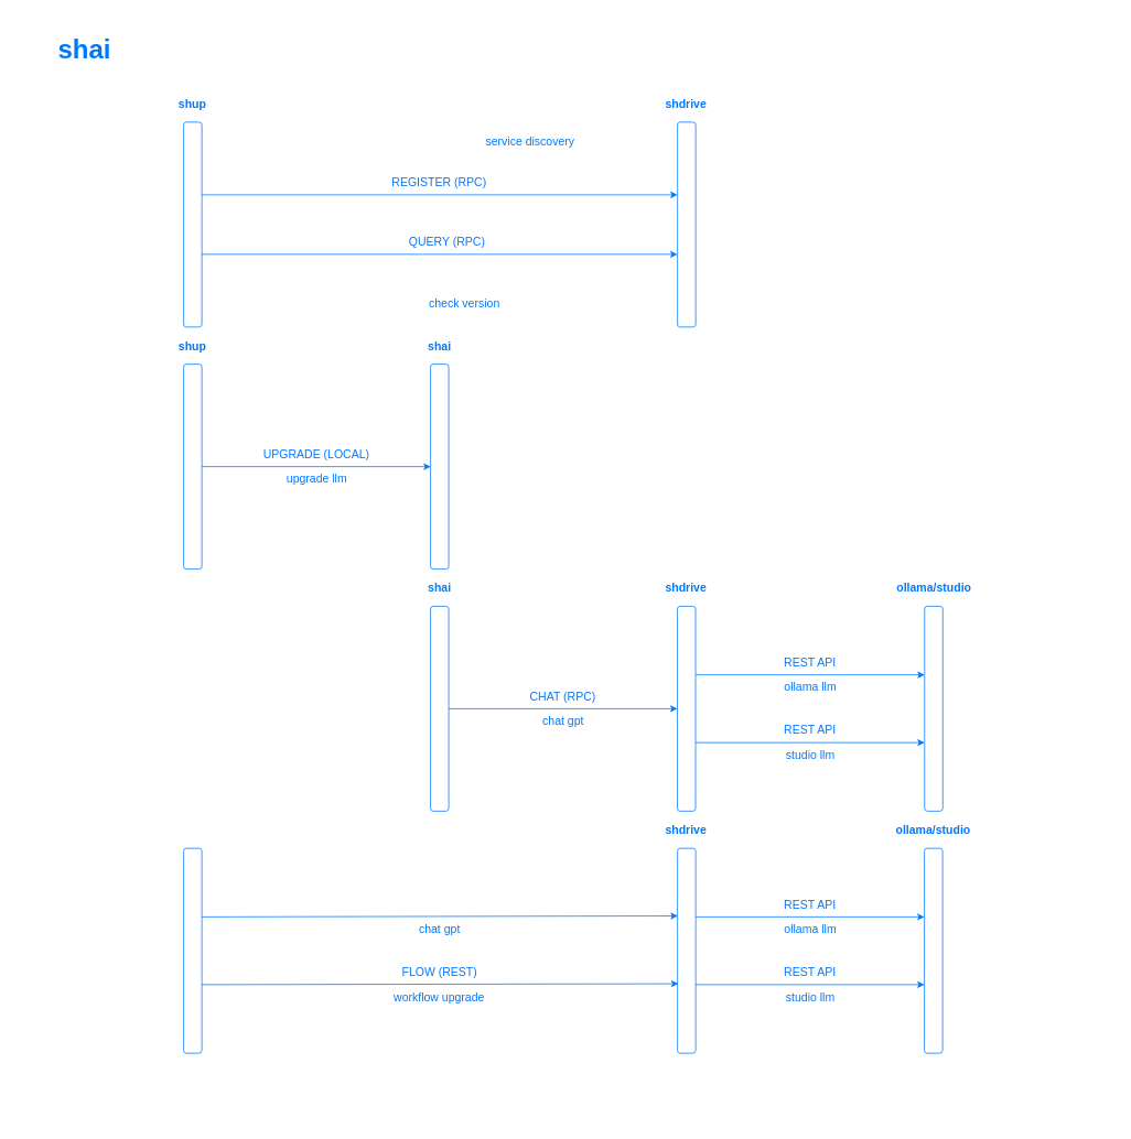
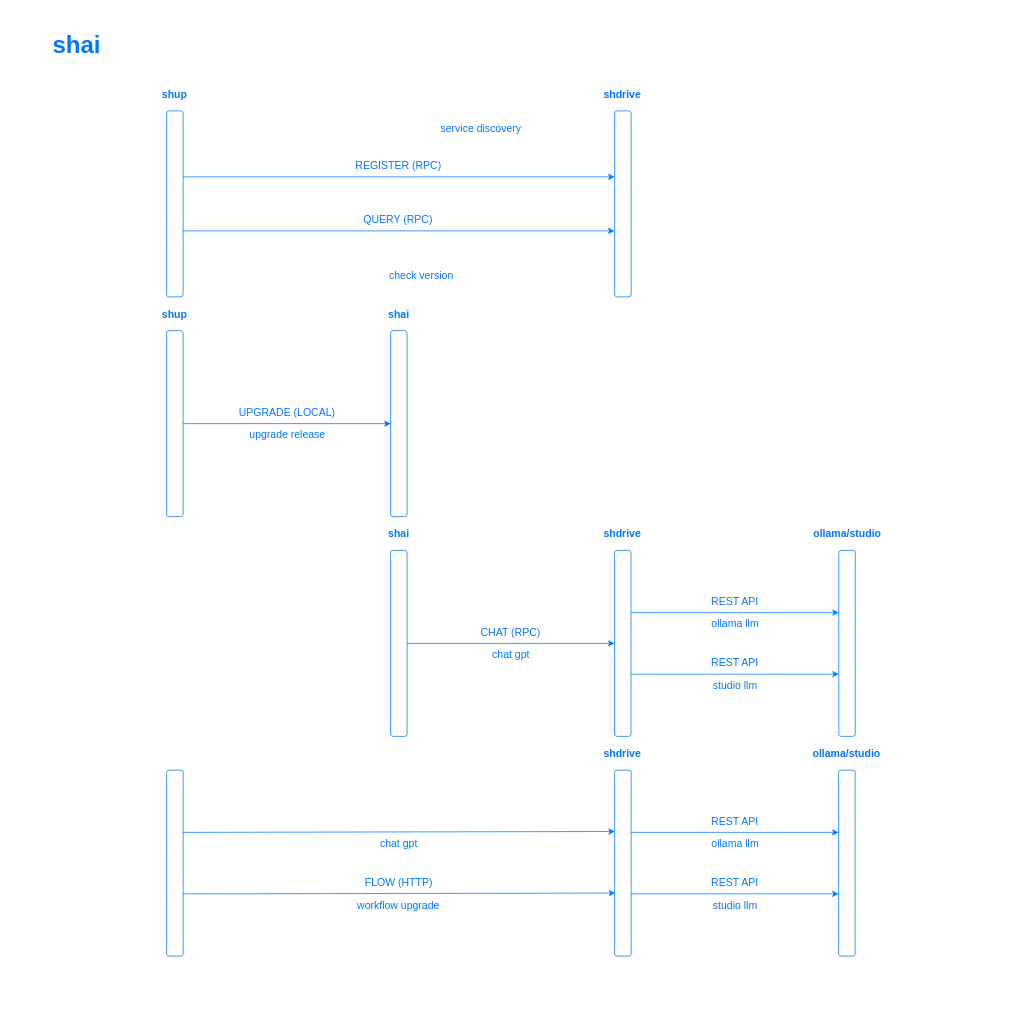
  <mxCell id="0" />
  <mxCell id="1" parent="0" />
  <mxCell id="2" value="" style="rounded=0;whiteSpace=wrap;html=1;strokeColor=none;fillColor=#FFFFFF;" parent="1" vertex="1"><mxGeometry x="20" y="20" width="1326" height="1336" as="geometry" /></mxCell>
  <mxCell id="3" value="&lt;font color=&quot;#0077ff&quot; style=&quot;&quot;&gt;&lt;br&gt;&lt;/font&gt;" style="rounded=1;whiteSpace=wrap;html=1;strokeColor=#0077FF;fillColor=none;shadow=0;" parent="1" vertex="1"><mxGeometry x="221.65" y="440" width="22" height="248" as="geometry" /></mxCell>
  <mxCell id="4" value="shai" style="text;html=1;strokeColor=none;fillColor=none;align=center;verticalAlign=middle;whiteSpace=wrap;rounded=0;fontSize=32;fontStyle=1;fontColor=#0077FF;" parent="1" vertex="1"><mxGeometry y="20" width="130" height="77.5" as="geometry" x="37" /></mxCell>
  <mxCell id="5" value="&lt;font color=&quot;#0077ff&quot; style=&quot;&quot;&gt;&lt;br&gt;&lt;/font&gt;" style="rounded=1;whiteSpace=wrap;html=1;strokeColor=#0077FF;fillColor=none;shadow=0;" parent="1" vertex="1"><mxGeometry x="520.26" y="440" width="22" height="248" as="geometry" /></mxCell>
  <mxCell id="6" value="" style="endArrow=classic;html=1;fontSize=14;fontColor=#0077FF;exitX=1;exitY=0.5;exitDx=0;exitDy=0;strokeColor=#0077FF;entryX=0;entryY=0.5;entryDx=0;entryDy=0;" parent="1" edge="1"><mxGeometry width="50" height="50" relative="1" as="geometry"><mxPoint x="243.41" y="235" as="sourcePoint" /><mxPoint x="819.02" y="235" as="targetPoint" /></mxGeometry></mxCell>
  <mxCell id="7" value="&lt;span style=&quot;color: rgb(0, 119, 255); font-size: 14px;&quot;&gt;REGISTER (RPC)&lt;/span&gt;" style="text;html=1;strokeColor=none;fillColor=none;align=center;verticalAlign=middle;whiteSpace=wrap;rounded=0;" parent="1" vertex="1"><mxGeometry x="466.26" y="205" width="130.01" height="30" as="geometry" /></mxCell>
  <mxCell id="8" value="&lt;font color=&quot;#0077ff&quot;&gt;&lt;span style=&quot;font-size: 14px;&quot;&gt;service discovery&lt;/span&gt;&lt;/font&gt;" style="text;html=1;strokeColor=none;fillColor=none;align=center;verticalAlign=middle;whiteSpace=wrap;rounded=0;" parent="1" vertex="1"><mxGeometry x="582.32" y="155" width="117.89" height="30" as="geometry" /></mxCell>
  <mxCell id="9" value="" style="endArrow=classic;html=1;fontSize=14;fontColor=#0077FF;exitX=1;exitY=0.5;exitDx=0;exitDy=0;strokeColor=#0077FF;entryX=0.011;entryY=0.121;entryDx=0;entryDy=0;entryPerimeter=0;" parent="1" edge="1"><mxGeometry width="50" height="50" relative="1" as="geometry"><mxPoint x="243.65" y="564" as="sourcePoint" /><mxPoint x="520.502" y="564.008" as="targetPoint" /></mxGeometry></mxCell>
  <mxCell id="10" value="&lt;span style=&quot;color: rgb(0, 119, 255); font-size: 14px;&quot;&gt;UPGRADE (LOCAL)&lt;/span&gt;" style="text;html=1;strokeColor=none;fillColor=none;align=center;verticalAlign=middle;whiteSpace=wrap;rounded=0;" parent="1" vertex="1"><mxGeometry x="313.84" y="534" width="137.37" height="30" as="geometry" /></mxCell>
- <mxCell id="11" value="&lt;span style=&quot;color: rgb(0, 119, 255); font-size: 14px;&quot;&gt;upgrade llm&lt;/span&gt;" style="text;html=1;strokeColor=none;fillColor=none;align=center;verticalAlign=middle;whiteSpace=wrap;rounded=0;" parent="1" vertex="1"><mxGeometry x="329.77" y="564" width="105.5" height="30" as="geometry" /></mxCell>
+ <mxCell id="11" value="&lt;span style=&quot;color: rgb(0, 119, 255); font-size: 14px;&quot;&gt;upgrade release&lt;/span&gt;" style="text;html=1;strokeColor=none;fillColor=none;align=center;verticalAlign=middle;whiteSpace=wrap;rounded=0;" parent="1" vertex="1"><mxGeometry x="329.77" y="564" width="105.5" height="30" as="geometry" /></mxCell>
  <mxCell id="12" value="&lt;font color=&quot;#0077ff&quot; style=&quot;&quot;&gt;&lt;br&gt;&lt;/font&gt;" style="rounded=1;whiteSpace=wrap;html=1;strokeColor=#0077FF;fillColor=none;shadow=0;" parent="1" vertex="1"><mxGeometry x="520.26" y="733" width="22" height="248" as="geometry" /></mxCell>
  <mxCell id="13" value="&lt;font color=&quot;#0077ff&quot; style=&quot;&quot;&gt;&lt;br&gt;&lt;/font&gt;" style="rounded=1;whiteSpace=wrap;html=1;strokeColor=#0077FF;fillColor=none;shadow=0;" parent="1" vertex="1"><mxGeometry x="818.87" y="733" width="22" height="248" as="geometry" /></mxCell>
  <mxCell id="14" value="" style="endArrow=classic;html=1;fontSize=14;fontColor=#0077FF;exitX=1;exitY=0.5;exitDx=0;exitDy=0;strokeColor=#0077FF;entryX=0.011;entryY=0.121;entryDx=0;entryDy=0;entryPerimeter=0;" parent="1" edge="1"><mxGeometry width="50" height="50" relative="1" as="geometry"><mxPoint x="542.02" y="857" as="sourcePoint" /><mxPoint x="818.872" y="857.008" as="targetPoint" /></mxGeometry></mxCell>
  <mxCell id="15" value="&lt;span style=&quot;color: rgb(0, 119, 255); font-size: 14px;&quot;&gt;CHAT (RPC)&lt;/span&gt;" style="text;html=1;strokeColor=none;fillColor=none;align=center;verticalAlign=middle;whiteSpace=wrap;rounded=0;" parent="1" vertex="1"><mxGeometry x="629.27" y="827" width="103.24" height="30" as="geometry" /></mxCell>
  <mxCell id="16" value="&lt;span style=&quot;color: rgb(0, 119, 255); font-size: 14px;&quot;&gt;chat gpt&lt;/span&gt;" style="text;html=1;strokeColor=none;fillColor=none;align=center;verticalAlign=middle;whiteSpace=wrap;rounded=0;" parent="1" vertex="1"><mxGeometry x="624.82" y="857" width="112.13" height="30" as="geometry" /></mxCell>
  <mxCell id="17" value="&lt;font color=&quot;#0077ff&quot; style=&quot;&quot;&gt;&lt;br&gt;&lt;/font&gt;" style="rounded=1;whiteSpace=wrap;html=1;strokeColor=#0077FF;fillColor=none;shadow=0;" parent="1" vertex="1"><mxGeometry x="819.02" y="1026" width="22" height="248" as="geometry" /></mxCell>
  <mxCell id="18" value="&lt;font color=&quot;#0077ff&quot; style=&quot;&quot;&gt;&lt;br&gt;&lt;/font&gt;" style="rounded=1;whiteSpace=wrap;html=1;strokeColor=#0077FF;fillColor=none;shadow=0;" parent="1" vertex="1"><mxGeometry x="1117.63" y="1026" width="22" height="248" as="geometry" /></mxCell>
  <mxCell id="19" value="ollama/studio" style="text;html=1;strokeColor=none;fillColor=none;align=center;verticalAlign=middle;whiteSpace=wrap;rounded=0;fontStyle=1;dashed=1;fontColor=#0077FF;fontSize=14;" parent="1" vertex="1"><mxGeometry x="1078.32" y="981" width="100.63" height="45" as="geometry" /></mxCell>
  <mxCell id="20" value="" style="endArrow=classic;html=1;fontSize=14;fontColor=#0077FF;exitX=1;exitY=0.5;exitDx=0;exitDy=0;strokeColor=#0077FF;entryX=0.011;entryY=0.121;entryDx=0;entryDy=0;entryPerimeter=0;" parent="1" edge="1"><mxGeometry width="50" height="50" relative="1" as="geometry"><mxPoint x="840.78" y="1109" as="sourcePoint" /><mxPoint x="1117.632" y="1109.008" as="targetPoint" /></mxGeometry></mxCell>
  <mxCell id="21" value="&lt;span style=&quot;color: rgb(0, 119, 255); font-size: 14px;&quot;&gt;REST API&lt;/span&gt;" style="text;html=1;strokeColor=none;fillColor=none;align=center;verticalAlign=middle;whiteSpace=wrap;rounded=0;" parent="1" vertex="1"><mxGeometry x="928.03" y="1079" width="103.24" height="30" as="geometry" /></mxCell>
  <mxCell id="22" value="&lt;span style=&quot;color: rgb(0, 119, 255); font-size: 14px;&quot;&gt;ollama llm&lt;/span&gt;" style="text;html=1;strokeColor=none;fillColor=none;align=center;verticalAlign=middle;whiteSpace=wrap;rounded=0;" parent="1" vertex="1"><mxGeometry x="923.58" y="1109" width="112.13" height="30" as="geometry" /></mxCell>
  <mxCell id="23" value="" style="endArrow=classic;html=1;fontSize=14;fontColor=#0077FF;exitX=1;exitY=0.5;exitDx=0;exitDy=0;strokeColor=#0077FF;entryX=0.011;entryY=0.121;entryDx=0;entryDy=0;entryPerimeter=0;" parent="1" edge="1"><mxGeometry width="50" height="50" relative="1" as="geometry"><mxPoint x="840.78" y="1191" as="sourcePoint" /><mxPoint x="1117.632" y="1191.008" as="targetPoint" /></mxGeometry></mxCell>
  <mxCell id="24" value="&lt;span style=&quot;color: rgb(0, 119, 255); font-size: 14px;&quot;&gt;REST API&lt;/span&gt;" style="text;html=1;strokeColor=none;fillColor=none;align=center;verticalAlign=middle;whiteSpace=wrap;rounded=0;" parent="1" vertex="1"><mxGeometry x="910.97" y="1161" width="137.37" height="30" as="geometry" /></mxCell>
  <mxCell id="25" value="&lt;span style=&quot;color: rgb(0, 119, 255); font-size: 14px;&quot;&gt;studio llm&lt;/span&gt;" style="text;html=1;strokeColor=none;fillColor=none;align=center;verticalAlign=middle;whiteSpace=wrap;rounded=0;" parent="1" vertex="1"><mxGeometry x="926.9" y="1191" width="105.5" height="30" as="geometry" /></mxCell>
  <mxCell id="26" value="&lt;font color=&quot;#0077ff&quot; style=&quot;&quot;&gt;&lt;br&gt;&lt;/font&gt;" style="rounded=1;whiteSpace=wrap;html=1;strokeColor=#0077FF;fillColor=none;shadow=0;" parent="1" vertex="1"><mxGeometry x="221.65" y="1026" width="22" height="248" as="geometry" /></mxCell>
  <mxCell id="27" value="" style="endArrow=classic;html=1;fontSize=14;fontColor=#0077FF;exitX=1;exitY=0.5;exitDx=0;exitDy=0;strokeColor=#0077FF;entryX=0.013;entryY=0.33;entryDx=0;entryDy=0;entryPerimeter=0;" parent="1" target="17" edge="1"><mxGeometry width="50" height="50" relative="1" as="geometry"><mxPoint x="243.41" y="1109" as="sourcePoint" /><mxPoint x="520.262" y="1109.008" as="targetPoint" /></mxGeometry></mxCell>
  <mxCell id="28" value="&lt;span style=&quot;color: rgb(0, 119, 255); font-size: 14px;&quot;&gt;chat gpt&lt;/span&gt;" style="text;html=1;strokeColor=none;fillColor=none;align=center;verticalAlign=middle;whiteSpace=wrap;rounded=0;" parent="1" vertex="1"><mxGeometry x="459.72" y="1109" width="143.08" height="30" as="geometry" /></mxCell>
  <mxCell id="29" value="" style="endArrow=classic;html=1;fontSize=14;fontColor=#0077FF;exitX=1;exitY=0.5;exitDx=0;exitDy=0;strokeColor=#0077FF;entryX=0.044;entryY=0.661;entryDx=0;entryDy=0;entryPerimeter=0;" parent="1" target="17" edge="1"><mxGeometry width="50" height="50" relative="1" as="geometry"><mxPoint x="243.41" y="1191" as="sourcePoint" /><mxPoint x="813.65" y="1191" as="targetPoint" /></mxGeometry></mxCell>
- <mxCell id="30" value="&lt;span style=&quot;color: rgb(0, 119, 255); font-size: 14px;&quot;&gt;FLOW (REST)&lt;/span&gt;" style="text;html=1;strokeColor=none;fillColor=none;align=center;verticalAlign=middle;whiteSpace=wrap;rounded=0;" parent="1" vertex="1"><mxGeometry x="451.56" y="1161" width="159.39" height="30" as="geometry" /></mxCell>
+ <mxCell id="30" value="&lt;span style=&quot;color: rgb(0, 119, 255); font-size: 14px;&quot;&gt;FLOW (HTTP)&lt;/span&gt;" style="text;html=1;strokeColor=none;fillColor=none;align=center;verticalAlign=middle;whiteSpace=wrap;rounded=0;" parent="1" vertex="1"><mxGeometry x="451.56" y="1161" width="159.39" height="30" as="geometry" /></mxCell>
  <mxCell id="31" value="&lt;span style=&quot;color: rgb(0, 119, 255); font-size: 14px;&quot;&gt;workflow upgrade&lt;/span&gt;" style="text;html=1;strokeColor=none;fillColor=none;align=center;verticalAlign=middle;whiteSpace=wrap;rounded=0;" parent="1" vertex="1"><mxGeometry x="459.03" y="1191" width="144.46" height="30" as="geometry" /></mxCell>
  <mxCell id="32" value="&lt;font color=&quot;#0077ff&quot; style=&quot;&quot;&gt;&lt;br&gt;&lt;/font&gt;" style="rounded=1;whiteSpace=wrap;html=1;strokeColor=#0077FF;fillColor=none;shadow=0;" parent="1" vertex="1"><mxGeometry x="819.02" y="147" width="22" height="248" as="geometry" /></mxCell>
  <mxCell id="33" value="shdrive" style="text;html=1;strokeColor=none;fillColor=none;align=center;verticalAlign=middle;whiteSpace=wrap;rounded=0;fontStyle=1;dashed=1;fontColor=#0077FF;fontSize=14;" parent="1" vertex="1"><mxGeometry x="784.41" y="102" width="91.22" height="45" as="geometry" /></mxCell>
  <mxCell id="34" value="&lt;font color=&quot;#0077ff&quot; style=&quot;&quot;&gt;&lt;br&gt;&lt;/font&gt;" style="rounded=1;whiteSpace=wrap;html=1;strokeColor=#0077FF;fillColor=none;shadow=0;" parent="1" vertex="1"><mxGeometry x="221.65" y="147" width="22" height="248" as="geometry" /></mxCell>
  <mxCell id="35" value="shup" style="text;html=1;strokeColor=none;fillColor=none;align=center;verticalAlign=middle;whiteSpace=wrap;rounded=0;fontStyle=1;dashed=1;fontColor=#0077FF;fontSize=14;" parent="1" vertex="1"><mxGeometry x="187.04" y="102" width="91.22" height="45" as="geometry" /></mxCell>
  <mxCell id="36" value="shai" style="text;html=1;strokeColor=none;fillColor=none;align=center;verticalAlign=middle;whiteSpace=wrap;rounded=0;fontStyle=1;dashed=1;fontColor=#0077FF;fontSize=14;" parent="1" vertex="1"><mxGeometry x="485.65" y="395" width="91.22" height="45" as="geometry" /></mxCell>
  <mxCell id="37" value="" style="endArrow=classic;html=1;fontSize=14;fontColor=#0077FF;exitX=1;exitY=0.5;exitDx=0;exitDy=0;strokeColor=#0077FF;entryX=0;entryY=0.5;entryDx=0;entryDy=0;" parent="1" edge="1"><mxGeometry width="50" height="50" relative="1" as="geometry"><mxPoint x="243.26" y="307" as="sourcePoint" /><mxPoint x="818.87" y="307" as="targetPoint" /></mxGeometry></mxCell>
- <mxCell id="38" value="&lt;span style=&quot;color: rgb(0, 119, 255); font-size: 14px;&quot;&gt;QUERY (RPC)&lt;/span&gt;" style="text;html=1;strokeColor=none;fillColor=none;align=center;verticalAlign=middle;whiteSpace=wrap;rounded=0;" parent="1" vertex="1"><mxGeometry x="489.49" y="277" width="103.24" height="30" as="geometry" /></mxCell>
+ <mxCell id="38" value="&lt;span style=&quot;color: rgb(0, 119, 255); font-size: 14px;&quot;&gt;QUERY (RPC)&lt;/span&gt;" style="text;html=1;strokeColor=none;fillColor=none;align=center;verticalAlign=middle;whiteSpace=wrap;rounded=0;" parent="1" vertex="1"><mxGeometry x="479.49" y="277" width="103.24" height="30" as="geometry" /></mxCell>
  <mxCell id="39" value="&lt;span style=&quot;color: rgb(0, 119, 255); font-size: 14px;&quot;&gt;check version&lt;/span&gt;" style="text;html=1;strokeColor=none;fillColor=none;align=center;verticalAlign=middle;whiteSpace=wrap;rounded=0;" parent="1" vertex="1"><mxGeometry x="513.61" y="352" width="95" height="30" as="geometry" /></mxCell>
  <mxCell id="40" value="shai" style="text;html=1;strokeColor=none;fillColor=none;align=center;verticalAlign=middle;whiteSpace=wrap;rounded=0;fontStyle=1;dashed=1;fontColor=#0077FF;fontSize=14;" parent="1" vertex="1"><mxGeometry x="485.65" y="688" width="91.22" height="45" as="geometry" /></mxCell>
  <mxCell id="41" value="shdrive" style="text;html=1;strokeColor=none;fillColor=none;align=center;verticalAlign=middle;whiteSpace=wrap;rounded=0;fontStyle=1;dashed=1;fontColor=#0077FF;fontSize=14;" parent="1" vertex="1"><mxGeometry x="784.41" y="688" width="91.22" height="45" as="geometry" /></mxCell>
  <mxCell id="42" value="shup" style="text;html=1;strokeColor=none;fillColor=none;align=center;verticalAlign=middle;whiteSpace=wrap;rounded=0;fontStyle=1;dashed=1;fontColor=#0077FF;fontSize=14;" parent="1" vertex="1"><mxGeometry x="187.04" y="395" width="91.22" height="45" as="geometry" /></mxCell>
  <mxCell id="43" value="shdrive" style="text;html=1;strokeColor=none;fillColor=none;align=center;verticalAlign=middle;whiteSpace=wrap;rounded=0;fontStyle=1;dashed=1;fontColor=#0077FF;fontSize=14;" parent="1" vertex="1"><mxGeometry x="784.41" y="981" width="91.22" height="45" as="geometry" /></mxCell>
  <mxCell id="44" value="&lt;font color=&quot;#0077ff&quot; style=&quot;&quot;&gt;&lt;br&gt;&lt;/font&gt;" style="rounded=1;whiteSpace=wrap;html=1;strokeColor=#0077FF;fillColor=none;shadow=0;" vertex="1" parent="1"><mxGeometry x="1117.87" y="733" width="22" height="248" as="geometry" /></mxCell>
  <mxCell id="45" value="ollama/studio" style="text;html=1;strokeColor=none;fillColor=none;align=center;verticalAlign=middle;whiteSpace=wrap;rounded=0;fontStyle=1;dashed=1;fontColor=#0077FF;fontSize=14;" vertex="1" parent="1"><mxGeometry x="1078.56" y="688" width="100.63" height="45" as="geometry" /></mxCell>
  <mxCell id="46" value="" style="endArrow=classic;html=1;fontSize=14;fontColor=#0077FF;exitX=1;exitY=0.5;exitDx=0;exitDy=0;strokeColor=#0077FF;entryX=0.011;entryY=0.121;entryDx=0;entryDy=0;entryPerimeter=0;" edge="1" parent="1"><mxGeometry width="50" height="50" relative="1" as="geometry"><mxPoint x="841.02" y="816" as="sourcePoint" /><mxPoint x="1117.872" y="816.008" as="targetPoint" /></mxGeometry></mxCell>
  <mxCell id="47" value="&lt;span style=&quot;color: rgb(0, 119, 255); font-size: 14px;&quot;&gt;REST API&lt;/span&gt;" style="text;html=1;strokeColor=none;fillColor=none;align=center;verticalAlign=middle;whiteSpace=wrap;rounded=0;" vertex="1" parent="1"><mxGeometry x="928.27" y="786" width="103.24" height="30" as="geometry" /></mxCell>
  <mxCell id="48" value="&lt;span style=&quot;color: rgb(0, 119, 255); font-size: 14px;&quot;&gt;ollama llm&lt;/span&gt;" style="text;html=1;strokeColor=none;fillColor=none;align=center;verticalAlign=middle;whiteSpace=wrap;rounded=0;" vertex="1" parent="1"><mxGeometry x="923.82" y="816" width="112.13" height="30" as="geometry" /></mxCell>
  <mxCell id="49" value="" style="endArrow=classic;html=1;fontSize=14;fontColor=#0077FF;exitX=1;exitY=0.5;exitDx=0;exitDy=0;strokeColor=#0077FF;entryX=0.011;entryY=0.121;entryDx=0;entryDy=0;entryPerimeter=0;" edge="1" parent="1"><mxGeometry width="50" height="50" relative="1" as="geometry"><mxPoint x="841.02" y="898" as="sourcePoint" /><mxPoint x="1117.872" y="898.008" as="targetPoint" /></mxGeometry></mxCell>
  <mxCell id="50" value="&lt;span style=&quot;color: rgb(0, 119, 255); font-size: 14px;&quot;&gt;REST API&lt;/span&gt;" style="text;html=1;strokeColor=none;fillColor=none;align=center;verticalAlign=middle;whiteSpace=wrap;rounded=0;" vertex="1" parent="1"><mxGeometry x="911.21" y="868" width="137.37" height="30" as="geometry" /></mxCell>
  <mxCell id="51" value="&lt;span style=&quot;color: rgb(0, 119, 255); font-size: 14px;&quot;&gt;studio llm&lt;/span&gt;" style="text;html=1;strokeColor=none;fillColor=none;align=center;verticalAlign=middle;whiteSpace=wrap;rounded=0;" vertex="1" parent="1"><mxGeometry x="927.14" y="898" width="105.5" height="30" as="geometry" /></mxCell>
